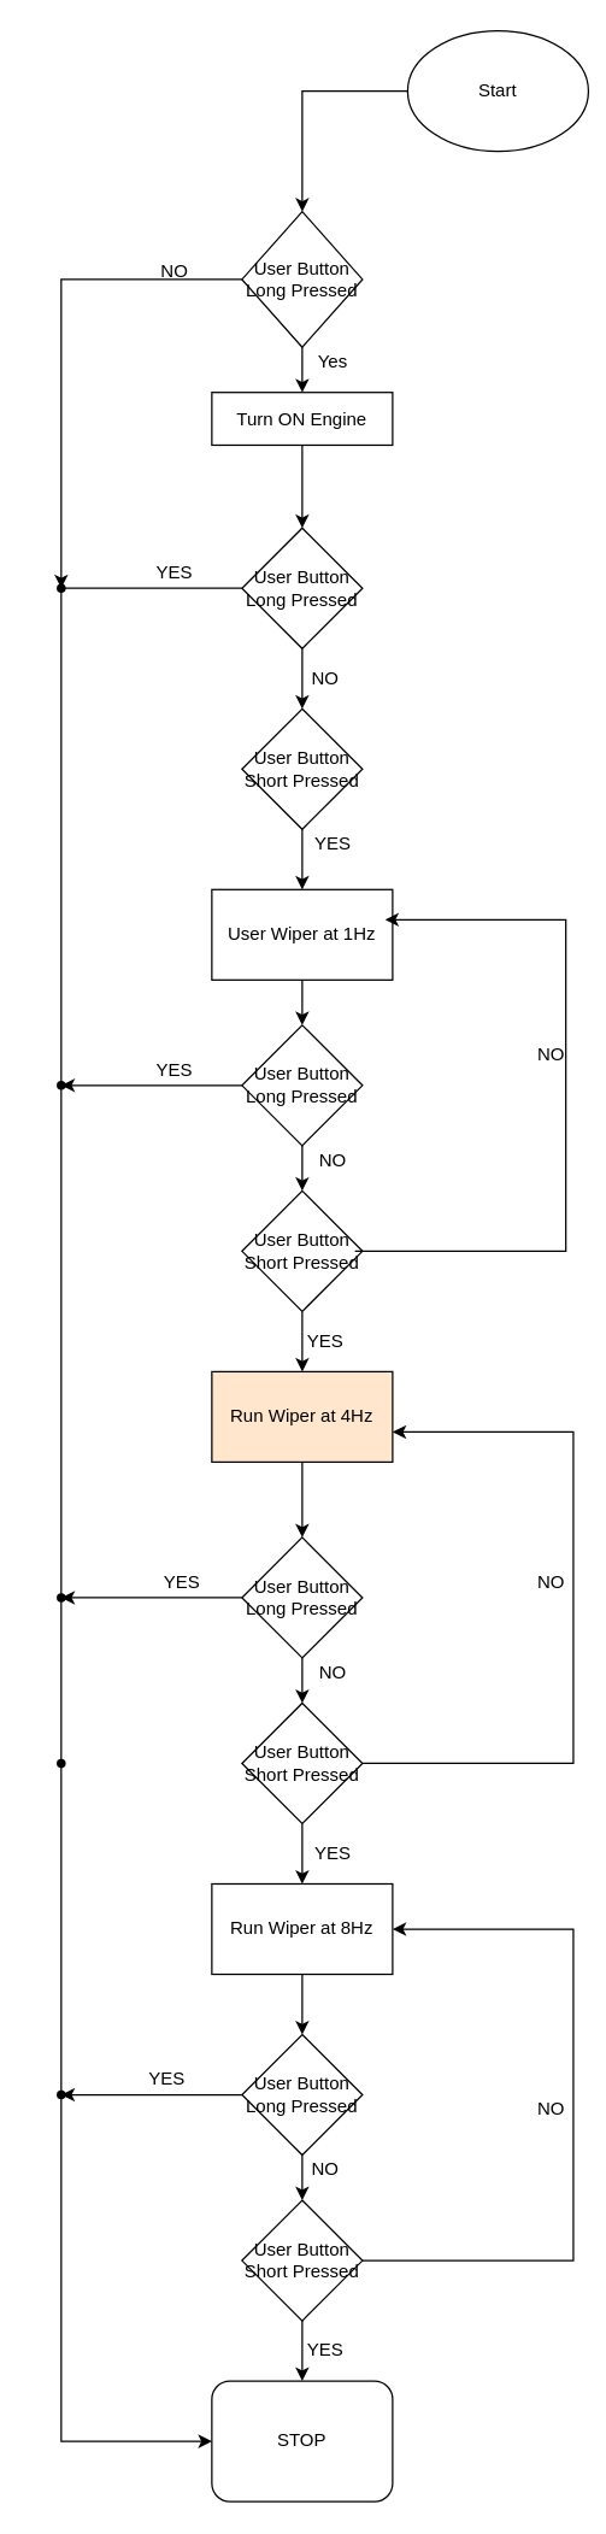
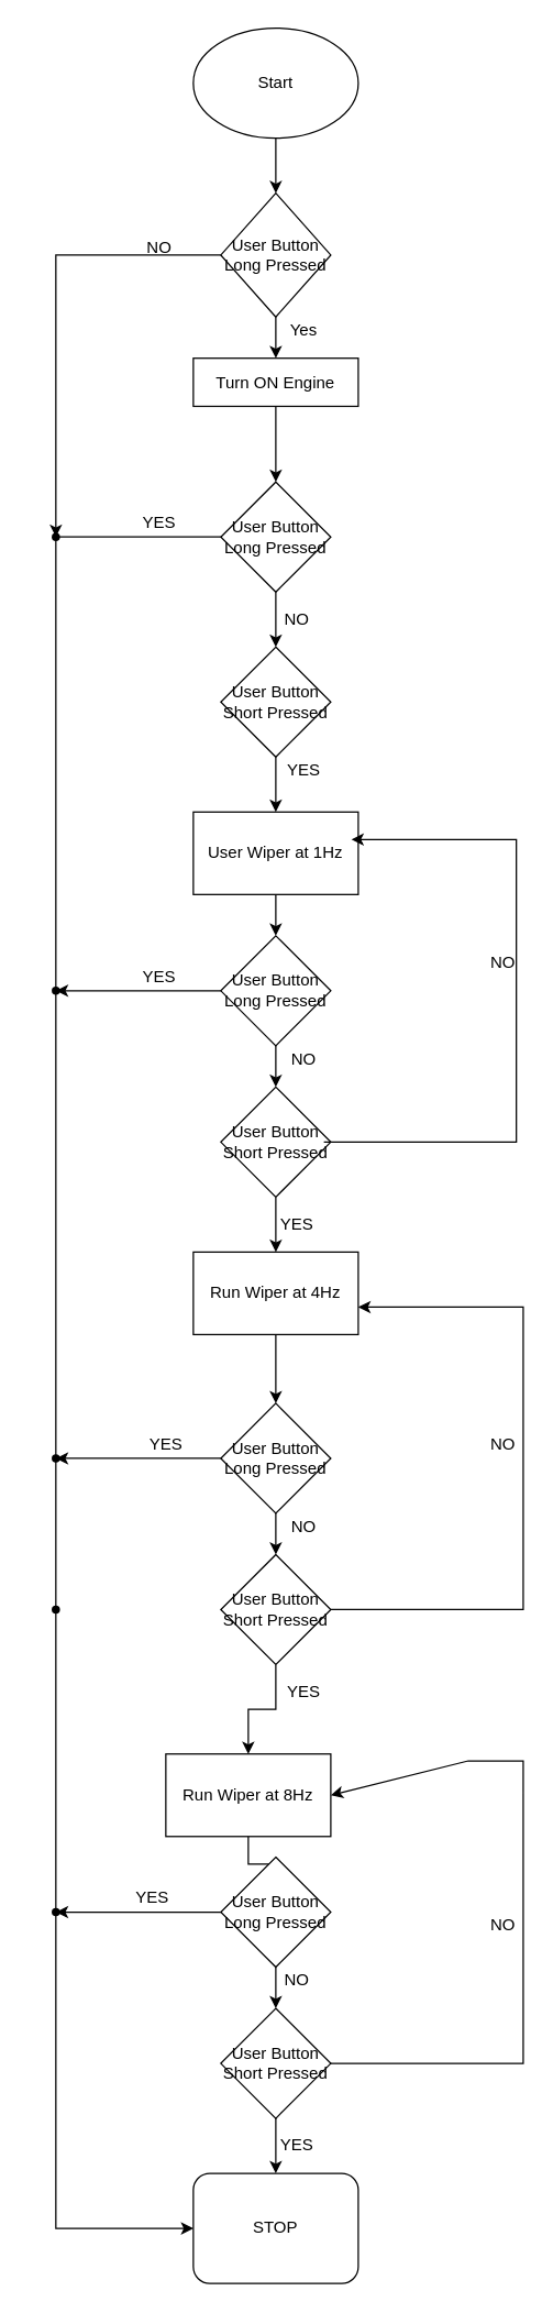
  <mxCell id="0" />
  <mxCell id="1" parent="0" />
  <mxCell id="2" value="" style="edgeStyle=orthogonalEdgeStyle;rounded=0;orthogonalLoop=1;jettySize=auto;html=1;" parent="1" source="3" target="6" edge="1"><mxGeometry relative="1" as="geometry" /></mxCell>
- <mxCell id="3" value="Start" style="ellipse;whiteSpace=wrap;html=1;" parent="1" vertex="1"><mxGeometry x="270" y="20" width="120" height="80" as="geometry" /></mxCell>
+ <mxCell id="3" value="Start" style="ellipse;whiteSpace=wrap;html=1;" parent="1" vertex="1"><mxGeometry x="140" y="20" width="120" height="80" as="geometry" /></mxCell>
  <mxCell id="4" value="" style="edgeStyle=orthogonalEdgeStyle;rounded=0;orthogonalLoop=1;jettySize=auto;html=1;" parent="1" source="6" target="8" edge="1"><mxGeometry relative="1" as="geometry" /></mxCell>
  <mxCell id="5" value="" style="edgeStyle=orthogonalEdgeStyle;rounded=0;orthogonalLoop=1;jettySize=auto;html=1;" parent="1" source="6" target="39" edge="1"><mxGeometry relative="1" as="geometry" /></mxCell>
  <mxCell id="6" value="User Button Long Pressed" style="rhombus;whiteSpace=wrap;html=1;" parent="1" vertex="1"><mxGeometry x="160" y="140" width="80" height="90" as="geometry" /></mxCell>
  <mxCell id="7" value="" style="edgeStyle=orthogonalEdgeStyle;rounded=0;orthogonalLoop=1;jettySize=auto;html=1;" parent="1" source="8" target="10" edge="1"><mxGeometry relative="1" as="geometry" /></mxCell>
  <mxCell id="8" value="Turn ON Engine" style="whiteSpace=wrap;html=1;" parent="1" vertex="1"><mxGeometry x="140" y="260" width="120" height="35" as="geometry" /></mxCell>
  <mxCell id="9" value="" style="edgeStyle=orthogonalEdgeStyle;rounded=0;orthogonalLoop=1;jettySize=auto;html=1;" parent="1" source="10" target="12" edge="1"><mxGeometry relative="1" as="geometry" /></mxCell>
  <mxCell id="10" value="User Button Long Pressed" style="rhombus;whiteSpace=wrap;html=1;" parent="1" vertex="1"><mxGeometry x="160" y="350" width="80" height="80" as="geometry" /></mxCell>
  <mxCell id="11" value="" style="edgeStyle=orthogonalEdgeStyle;rounded=0;orthogonalLoop=1;jettySize=auto;html=1;" parent="1" source="12" target="14" edge="1"><mxGeometry relative="1" as="geometry" /></mxCell>
  <mxCell id="12" value="User Button Short Pressed" style="rhombus;whiteSpace=wrap;html=1;" parent="1" vertex="1"><mxGeometry x="160" y="470" width="80" height="80" as="geometry" /></mxCell>
  <mxCell id="13" value="" style="edgeStyle=orthogonalEdgeStyle;rounded=0;orthogonalLoop=1;jettySize=auto;html=1;" parent="1" source="14" target="17" edge="1"><mxGeometry relative="1" as="geometry" /></mxCell>
  <mxCell id="14" value="User Wiper at 1Hz" style="whiteSpace=wrap;html=1;" parent="1" vertex="1"><mxGeometry x="140" y="590" width="120" height="60" as="geometry" /></mxCell>
  <mxCell id="15" value="" style="edgeStyle=orthogonalEdgeStyle;rounded=0;orthogonalLoop=1;jettySize=auto;html=1;" parent="1" source="17" target="19" edge="1"><mxGeometry relative="1" as="geometry" /></mxCell>
  <mxCell id="16" value="" style="edgeStyle=orthogonalEdgeStyle;rounded=0;orthogonalLoop=1;jettySize=auto;html=1;" parent="1" source="17" target="36" edge="1"><mxGeometry relative="1" as="geometry" /></mxCell>
  <mxCell id="17" value="User Button Long Pressed" style="rhombus;whiteSpace=wrap;html=1;" parent="1" vertex="1"><mxGeometry x="160" y="680" width="80" height="80" as="geometry" /></mxCell>
  <mxCell id="18" value="" style="edgeStyle=orthogonalEdgeStyle;rounded=0;orthogonalLoop=1;jettySize=auto;html=1;" parent="1" source="19" target="21" edge="1"><mxGeometry relative="1" as="geometry" /></mxCell>
  <mxCell id="19" value="User Button Short Pressed" style="rhombus;whiteSpace=wrap;html=1;" parent="1" vertex="1"><mxGeometry x="160" y="790" width="80" height="80" as="geometry" /></mxCell>
  <mxCell id="20" value="" style="edgeStyle=orthogonalEdgeStyle;rounded=0;orthogonalLoop=1;jettySize=auto;html=1;" parent="1" source="21" target="24" edge="1"><mxGeometry relative="1" as="geometry" /></mxCell>
- <mxCell id="21" value="Run Wiper at 4Hz" style="whiteSpace=wrap;html=1;fillColor=#ffe6cc;" parent="1" vertex="1"><mxGeometry x="140" y="910" width="120" height="60" as="geometry" /></mxCell>
+ <mxCell id="21" value="Run Wiper at 4Hz" style="whiteSpace=wrap;html=1;" parent="1" vertex="1"><mxGeometry x="140" y="910" width="120" height="60" as="geometry" /></mxCell>
  <mxCell id="22" value="" style="edgeStyle=orthogonalEdgeStyle;rounded=0;orthogonalLoop=1;jettySize=auto;html=1;" parent="1" source="24" target="26" edge="1"><mxGeometry relative="1" as="geometry" /></mxCell>
  <mxCell id="23" value="" style="edgeStyle=orthogonalEdgeStyle;rounded=0;orthogonalLoop=1;jettySize=auto;html=1;" parent="1" source="24" target="37" edge="1"><mxGeometry relative="1" as="geometry" /></mxCell>
  <mxCell id="24" value="User Button Long Pressed" style="rhombus;whiteSpace=wrap;html=1;" parent="1" vertex="1"><mxGeometry x="160" y="1020" width="80" height="80" as="geometry" /></mxCell>
  <mxCell id="25" value="" style="edgeStyle=orthogonalEdgeStyle;rounded=0;orthogonalLoop=1;jettySize=auto;html=1;" parent="1" source="26" target="28" edge="1"><mxGeometry relative="1" as="geometry" /></mxCell>
  <mxCell id="26" value="User Button Short Pressed" style="rhombus;whiteSpace=wrap;html=1;" parent="1" vertex="1"><mxGeometry x="160" y="1130" width="80" height="80" as="geometry" /></mxCell>
  <mxCell id="27" value="" style="edgeStyle=orthogonalEdgeStyle;rounded=0;orthogonalLoop=1;jettySize=auto;html=1;" parent="1" source="28" target="31" edge="1"><mxGeometry relative="1" as="geometry" /></mxCell>
- <mxCell id="28" value="Run Wiper at 8Hz" style="whiteSpace=wrap;html=1;" parent="1" vertex="1"><mxGeometry x="140" y="1250" width="120" height="60" as="geometry" /></mxCell>
+ <mxCell id="28" value="Run Wiper at 8Hz" style="whiteSpace=wrap;html=1;" parent="1" vertex="1"><mxGeometry x="120" y="1275" width="120" height="60" as="geometry" /></mxCell>
  <mxCell id="29" value="" style="edgeStyle=orthogonalEdgeStyle;rounded=0;orthogonalLoop=1;jettySize=auto;html=1;" parent="1" source="31" edge="1"><mxGeometry relative="1" as="geometry"><mxPoint x="200" y="1460" as="targetPoint" /></mxGeometry></mxCell>
  <mxCell id="30" value="" style="edgeStyle=orthogonalEdgeStyle;rounded=0;orthogonalLoop=1;jettySize=auto;html=1;" parent="1" source="31" target="38" edge="1"><mxGeometry relative="1" as="geometry" /></mxCell>
  <mxCell id="31" value="User Button Long Pressed" style="rhombus;whiteSpace=wrap;html=1;" parent="1" vertex="1"><mxGeometry x="160" y="1350" width="80" height="80" as="geometry" /></mxCell>
  <mxCell id="32" value="" style="edgeStyle=orthogonalEdgeStyle;rounded=0;orthogonalLoop=1;jettySize=auto;html=1;" parent="1" source="33" target="34" edge="1"><mxGeometry relative="1" as="geometry" /></mxCell>
  <mxCell id="33" value="User Button Short Pressed" style="rhombus;whiteSpace=wrap;html=1;" parent="1" vertex="1"><mxGeometry x="160" y="1460" width="80" height="80" as="geometry" /></mxCell>
  <mxCell id="34" value="STOP" style="whiteSpace=wrap;html=1;rounded=1;" parent="1" vertex="1"><mxGeometry x="140" y="1580" width="120" height="80" as="geometry" /></mxCell>
  <mxCell id="35" value="" style="endArrow=classic;html=1;rounded=0;exitDx=0;exitDy=0;entryX=0;entryY=0.5;entryDx=0;entryDy=0;startArrow=none;" parent="1" source="39" target="34" edge="1"><mxGeometry width="50" height="50" relative="1" as="geometry"><mxPoint x="230" y="560" as="sourcePoint" /><mxPoint x="40" y="1620" as="targetPoint" /><Array as="points"><mxPoint x="40" y="390" /><mxPoint x="40" y="1620" /></Array></mxGeometry></mxCell>
  <mxCell id="36" value="" style="shape=waypoint;sketch=0;size=6;pointerEvents=1;points=[];fillColor=default;resizable=0;rotatable=0;perimeter=centerPerimeter;snapToPoint=1;" parent="1" vertex="1"><mxGeometry x="20" y="700" width="40" height="40" as="geometry" /></mxCell>
  <mxCell id="37" value="" style="shape=waypoint;sketch=0;size=6;pointerEvents=1;points=[];fillColor=default;resizable=0;rotatable=0;perimeter=centerPerimeter;snapToPoint=1;" parent="1" vertex="1"><mxGeometry x="20" y="1040" width="40" height="40" as="geometry" /></mxCell>
  <mxCell id="38" value="" style="shape=waypoint;sketch=0;size=6;pointerEvents=1;points=[];fillColor=default;resizable=0;rotatable=0;perimeter=centerPerimeter;snapToPoint=1;" parent="1" vertex="1"><mxGeometry x="20" y="1370" width="40" height="40" as="geometry" /></mxCell>
  <mxCell id="39" value="" style="shape=waypoint;sketch=0;size=6;pointerEvents=1;points=[];fillColor=default;resizable=0;rotatable=0;perimeter=centerPerimeter;snapToPoint=1;" parent="1" vertex="1"><mxGeometry x="20" y="370" width="40" height="40" as="geometry" /></mxCell>
  <mxCell id="40" value="" style="endArrow=none;html=1;rounded=0;exitX=0;exitY=0.5;exitDx=0;exitDy=0;entryDx=0;entryDy=0;" parent="1" source="10" target="39" edge="1"><mxGeometry width="50" height="50" relative="1" as="geometry"><mxPoint x="160" y="390" as="sourcePoint" /><mxPoint x="150" y="1620" as="targetPoint" /><Array as="points" /></mxGeometry></mxCell>
  <mxCell id="41" value="NO" style="text;html=1;align=center;verticalAlign=middle;resizable=0;points=[];autosize=1;strokeColor=none;fillColor=none;" parent="1" vertex="1"><mxGeometry x="100" y="170" width="30" height="20" as="geometry" /></mxCell>
  <mxCell id="42" value="Yes" style="text;html=1;align=center;verticalAlign=middle;resizable=0;points=[];autosize=1;strokeColor=none;fillColor=none;" parent="1" vertex="1"><mxGeometry x="200" y="230" width="40" height="20" as="geometry" /></mxCell>
  <mxCell id="43" value="YES" style="text;html=1;align=center;verticalAlign=middle;resizable=0;points=[];autosize=1;strokeColor=none;fillColor=none;" parent="1" vertex="1"><mxGeometry x="95" y="370" width="40" height="20" as="geometry" /></mxCell>
  <mxCell id="44" value="YES" style="text;html=1;align=center;verticalAlign=middle;resizable=0;points=[];autosize=1;strokeColor=none;fillColor=none;" parent="1" vertex="1"><mxGeometry x="95" y="700" width="40" height="20" as="geometry" /></mxCell>
  <mxCell id="45" value="YES" style="text;html=1;align=center;verticalAlign=middle;resizable=0;points=[];autosize=1;strokeColor=none;fillColor=none;" parent="1" vertex="1"><mxGeometry x="100" y="1040" width="40" height="20" as="geometry" /></mxCell>
  <mxCell id="46" value="YES" style="text;html=1;align=center;verticalAlign=middle;resizable=0;points=[];autosize=1;strokeColor=none;fillColor=none;" parent="1" vertex="1"><mxGeometry x="90" y="1370" width="40" height="20" as="geometry" /></mxCell>
  <mxCell id="47" value="NO" style="text;html=1;align=center;verticalAlign=middle;resizable=0;points=[];autosize=1;strokeColor=none;fillColor=none;" parent="1" vertex="1"><mxGeometry x="200" y="440" width="30" height="20" as="geometry" /></mxCell>
  <mxCell id="48" value="NO" style="text;html=1;align=center;verticalAlign=middle;resizable=0;points=[];autosize=1;strokeColor=none;fillColor=none;" parent="1" vertex="1"><mxGeometry x="205" y="760" width="30" height="20" as="geometry" /></mxCell>
  <mxCell id="49" value="NO" style="text;html=1;align=center;verticalAlign=middle;resizable=0;points=[];autosize=1;strokeColor=none;fillColor=none;" parent="1" vertex="1"><mxGeometry x="205" y="1100" width="30" height="20" as="geometry" /></mxCell>
  <mxCell id="50" value="NO" style="text;html=1;align=center;verticalAlign=middle;resizable=0;points=[];autosize=1;strokeColor=none;fillColor=none;" parent="1" vertex="1"><mxGeometry x="200" y="1430" width="30" height="20" as="geometry" /></mxCell>
  <mxCell id="51" value="YES" style="text;html=1;align=center;verticalAlign=middle;resizable=0;points=[];autosize=1;strokeColor=none;fillColor=none;" parent="1" vertex="1"><mxGeometry x="195" y="1550" width="40" height="20" as="geometry" /></mxCell>
  <mxCell id="52" value="" style="shape=waypoint;sketch=0;size=6;pointerEvents=1;points=[];fillColor=default;resizable=0;rotatable=0;perimeter=centerPerimeter;snapToPoint=1;" parent="1" vertex="1"><mxGeometry x="20" y="1150" width="40" height="40" as="geometry" /></mxCell>
  <mxCell id="53" value="YES" style="text;html=1;align=center;verticalAlign=middle;resizable=0;points=[];autosize=1;strokeColor=none;fillColor=none;" parent="1" vertex="1"><mxGeometry x="200" y="1220" width="40" height="20" as="geometry" /></mxCell>
  <mxCell id="54" value="YES" style="text;html=1;align=center;verticalAlign=middle;resizable=0;points=[];autosize=1;strokeColor=none;fillColor=none;" parent="1" vertex="1"><mxGeometry x="200" y="550" width="40" height="20" as="geometry" /></mxCell>
  <mxCell id="55" value="YES" style="text;html=1;align=center;verticalAlign=middle;resizable=0;points=[];autosize=1;strokeColor=none;fillColor=none;" parent="1" vertex="1"><mxGeometry x="195" y="880" width="40" height="20" as="geometry" /></mxCell>
  <mxCell id="56" value="" style="endArrow=classic;html=1;rounded=0;exitX=1;exitY=0.5;exitDx=0;exitDy=0;entryX=1;entryY=0.5;entryDx=0;entryDy=0;" parent="1" source="33" target="28" edge="1"><mxGeometry width="50" height="50" relative="1" as="geometry"><mxPoint x="290" y="1400" as="sourcePoint" /><mxPoint x="340" y="1350" as="targetPoint" /><Array as="points"><mxPoint x="380" y="1500" /><mxPoint x="380" y="1280" /><mxPoint x="340" y="1280" /></Array></mxGeometry></mxCell>
  <mxCell id="57" value="NO" style="text;html=1;align=center;verticalAlign=middle;resizable=0;points=[];autosize=1;strokeColor=none;fillColor=none;" parent="1" vertex="1"><mxGeometry x="350" y="1390" width="30" height="20" as="geometry" /></mxCell>
  <mxCell id="58" value="" style="endArrow=classic;html=1;rounded=0;exitX=1;exitY=0.5;exitDx=0;exitDy=0;entryX=1;entryY=0.5;entryDx=0;entryDy=0;" parent="1" edge="1"><mxGeometry width="50" height="50" relative="1" as="geometry"><mxPoint x="240" y="1170" as="sourcePoint" /><mxPoint x="260" y="950" as="targetPoint" /><Array as="points"><mxPoint x="380" y="1170" /><mxPoint x="380" y="950" /><mxPoint x="305" y="950" /></Array></mxGeometry></mxCell>
  <mxCell id="59" value="NO" style="text;html=1;align=center;verticalAlign=middle;resizable=0;points=[];autosize=1;strokeColor=none;fillColor=none;" parent="1" vertex="1"><mxGeometry x="350" y="1040" width="30" height="20" as="geometry" /></mxCell>
  <mxCell id="60" value="" style="endArrow=classic;html=1;rounded=0;exitX=1;exitY=0.5;exitDx=0;exitDy=0;entryX=1;entryY=0.5;entryDx=0;entryDy=0;" parent="1" edge="1"><mxGeometry width="50" height="50" relative="1" as="geometry"><mxPoint x="235" y="830" as="sourcePoint" /><mxPoint x="255" y="610" as="targetPoint" /><Array as="points"><mxPoint x="375" y="830" /><mxPoint x="375" y="610" /><mxPoint x="300" y="610" /></Array></mxGeometry></mxCell>
  <mxCell id="61" value="NO" style="text;html=1;align=center;verticalAlign=middle;resizable=0;points=[];autosize=1;strokeColor=none;fillColor=none;" parent="1" vertex="1"><mxGeometry x="350" y="690" width="30" height="20" as="geometry" /></mxCell>
